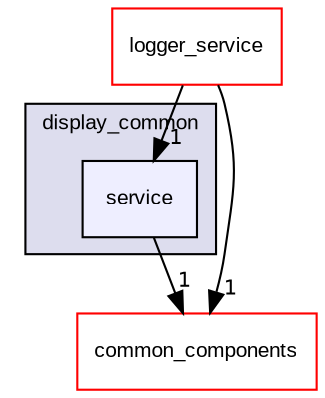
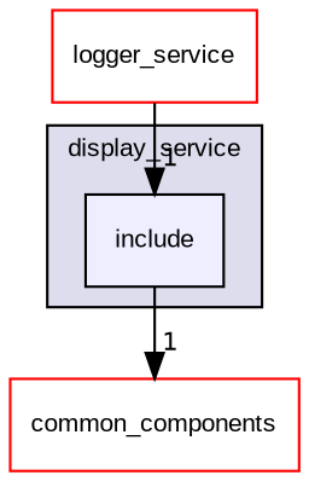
  digraph {
    compound=true
    fontname="Liberation Sans"
    node [fillcolor=white fontname="Liberation Sans" fontsize=10 shape=box style=filled color=red]
    edge [fontname="Liberation Sans" headlabel=1 labeldistance=1.5 labelfontname=Helvetica labelfontsize=10]
-   n1 [fillcolor="#eeeeff" label=service pencolor=black color=""]
+   n1 [fillcolor="#eeeeff" label=include pencolor=black color=""]
    n2 [label=common_components]
    n3 [label=logger_service]
    subgraph cluster_1 {
      bgcolor="#ddddee"
      fontsize=10
-     label=display_common
+     label=display_service
      pencolor=black
      n1
    }
    n1 -> n2
    n3 -> n1
-   n3 -> n2
  }
